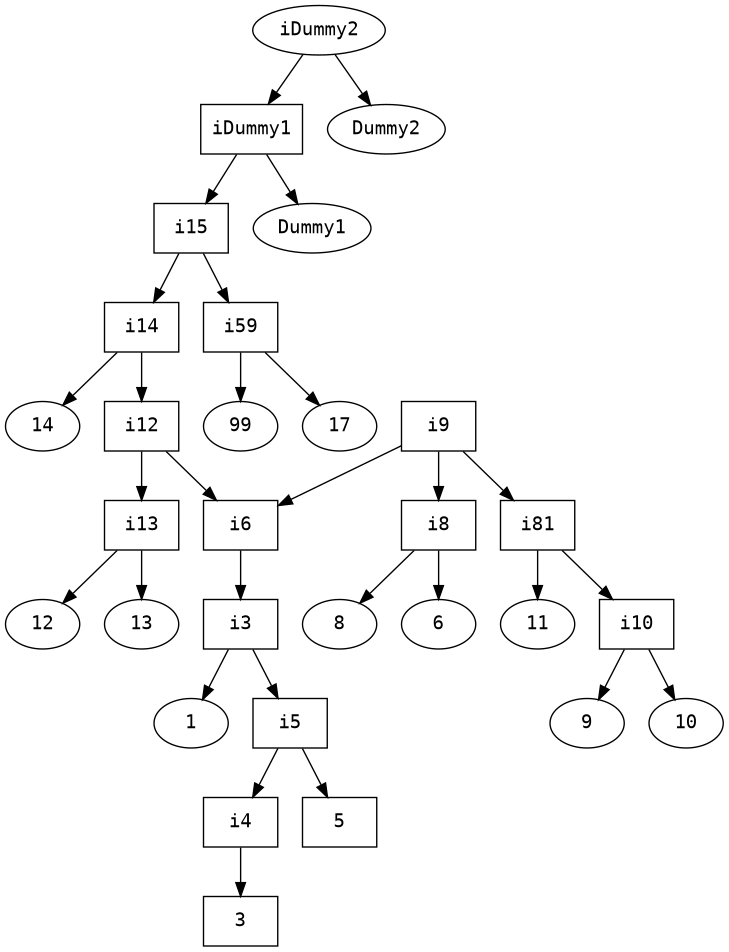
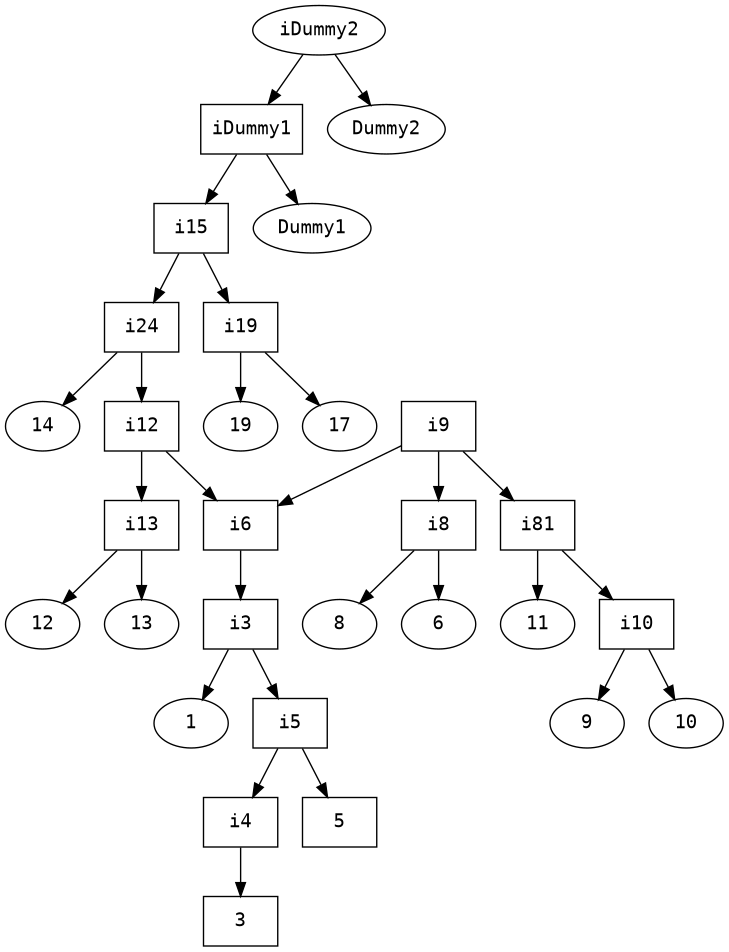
  digraph {
    fontname="DejaVu Sans Mono"
    node [fontname="DejaVu Sans Mono" shape=box]
    edge [fontname="DejaVu Sans Mono"]
    iDummy2 [shape=ellipse]
    iDummy1
    Dummy2 [shape=""]
    i15
    Dummy1 [shape=""]
-   i14
-   i19 [label=i59]
+   i14 [label=i24]
+   i19
    i12
    14 [shape=""]
    17 [shape=""]
-   19 [label=99 shape=""]
+   19 [shape=""]
    i6
    i13
    i3
    12 [shape=""]
    13 [shape=""]
    1 [shape=""]
    i5
    i9
    i8
    n21 [label=i81]
    i4
    5
    6 [shape=""]
    8 [shape=""]
    i10
    11 [shape=""]
    3
    9 [shape=""]
    10 [shape=""]
    iDummy2 -> iDummy1
    iDummy2 -> Dummy2
    iDummy1 -> i15
    iDummy1 -> Dummy1
    i15 -> i14
    i15 -> i19
    i14 -> i12
    i14 -> 14
    i19 -> 17
    i19 -> 19
    i12 -> i6
    i12 -> i13
    i6 -> i3
    i13 -> 12
    i13 -> 13
    i3 -> 1
    i3 -> i5
    i5 -> i4
    i5 -> 5
    i9 -> i6
    i9 -> i8
    i9 -> n21
    i8 -> 6
    i8 -> 8
    n21 -> i10
    n21 -> 11
    i4 -> 3
    i10 -> 9
    i10 -> 10
  }
